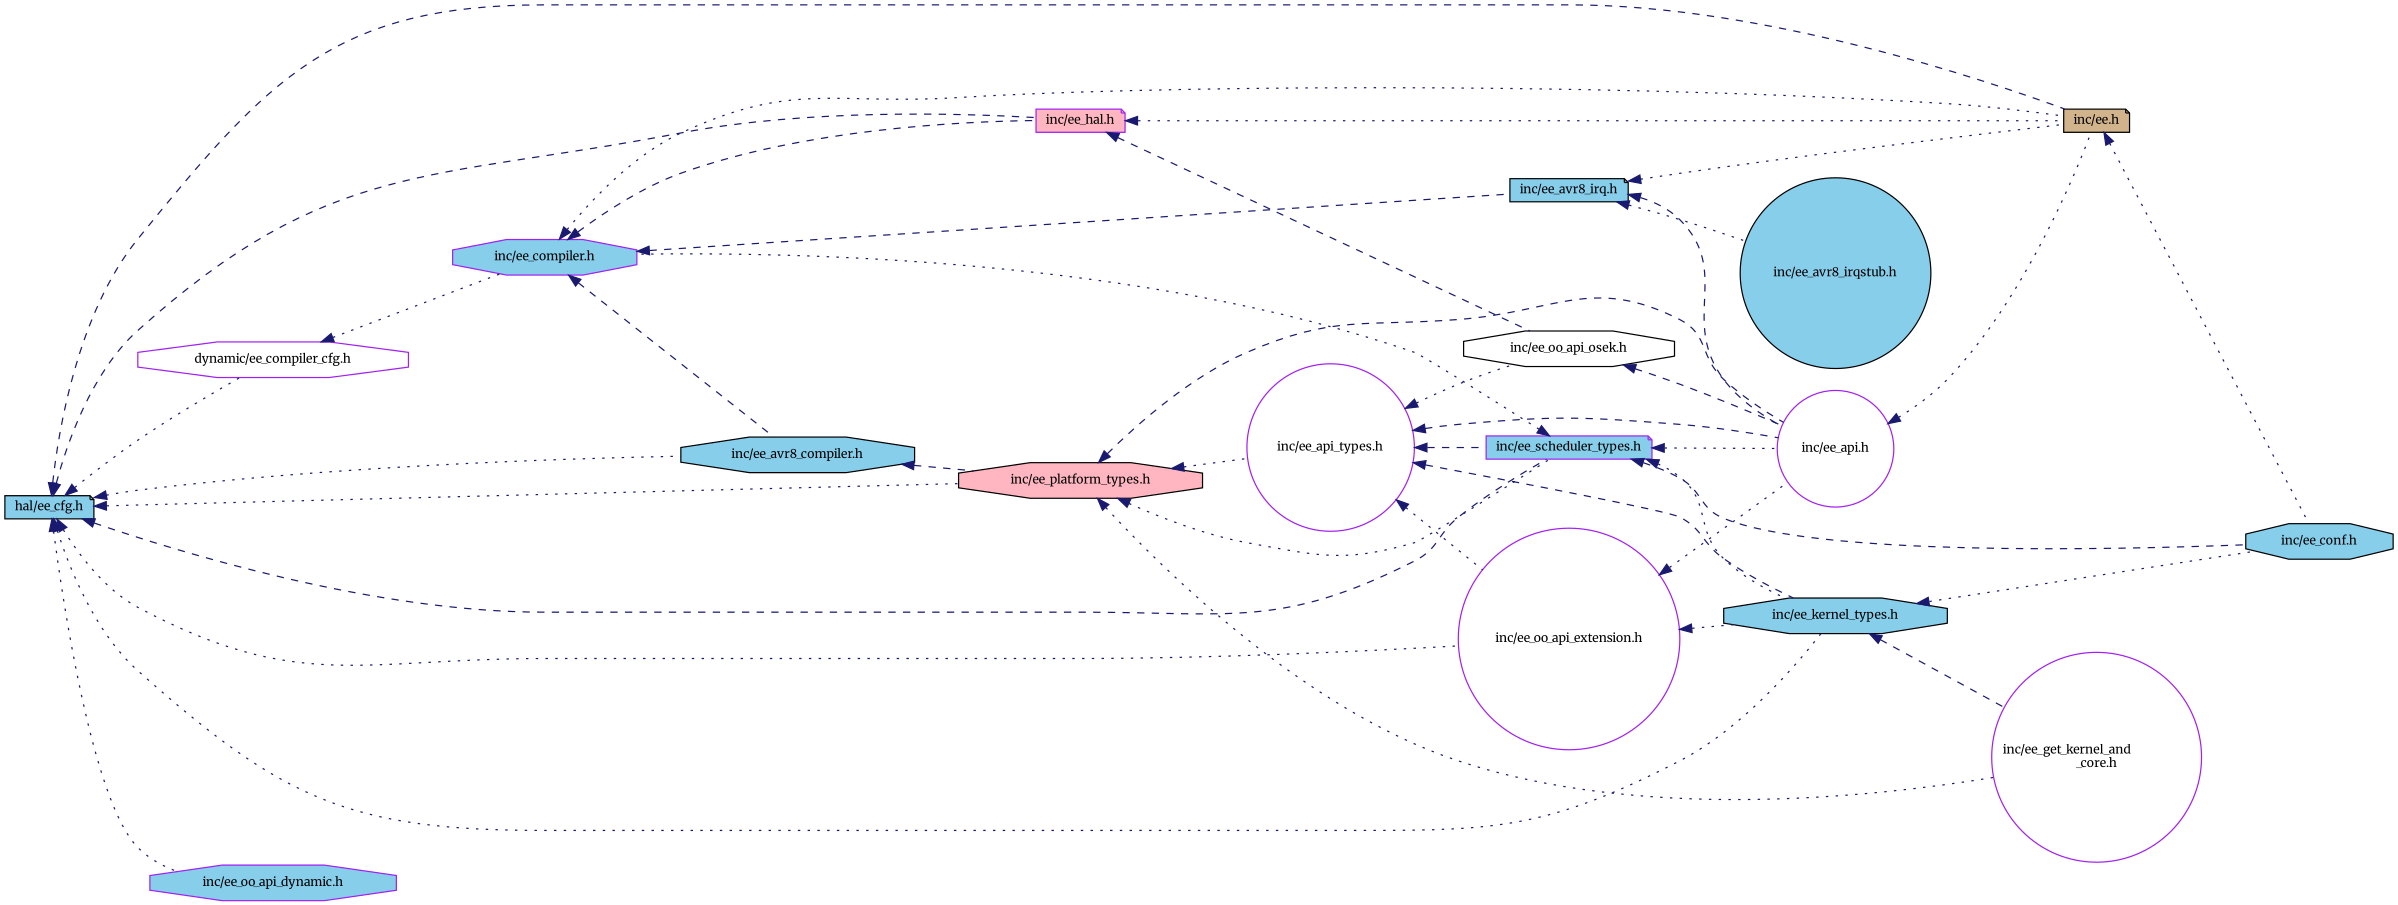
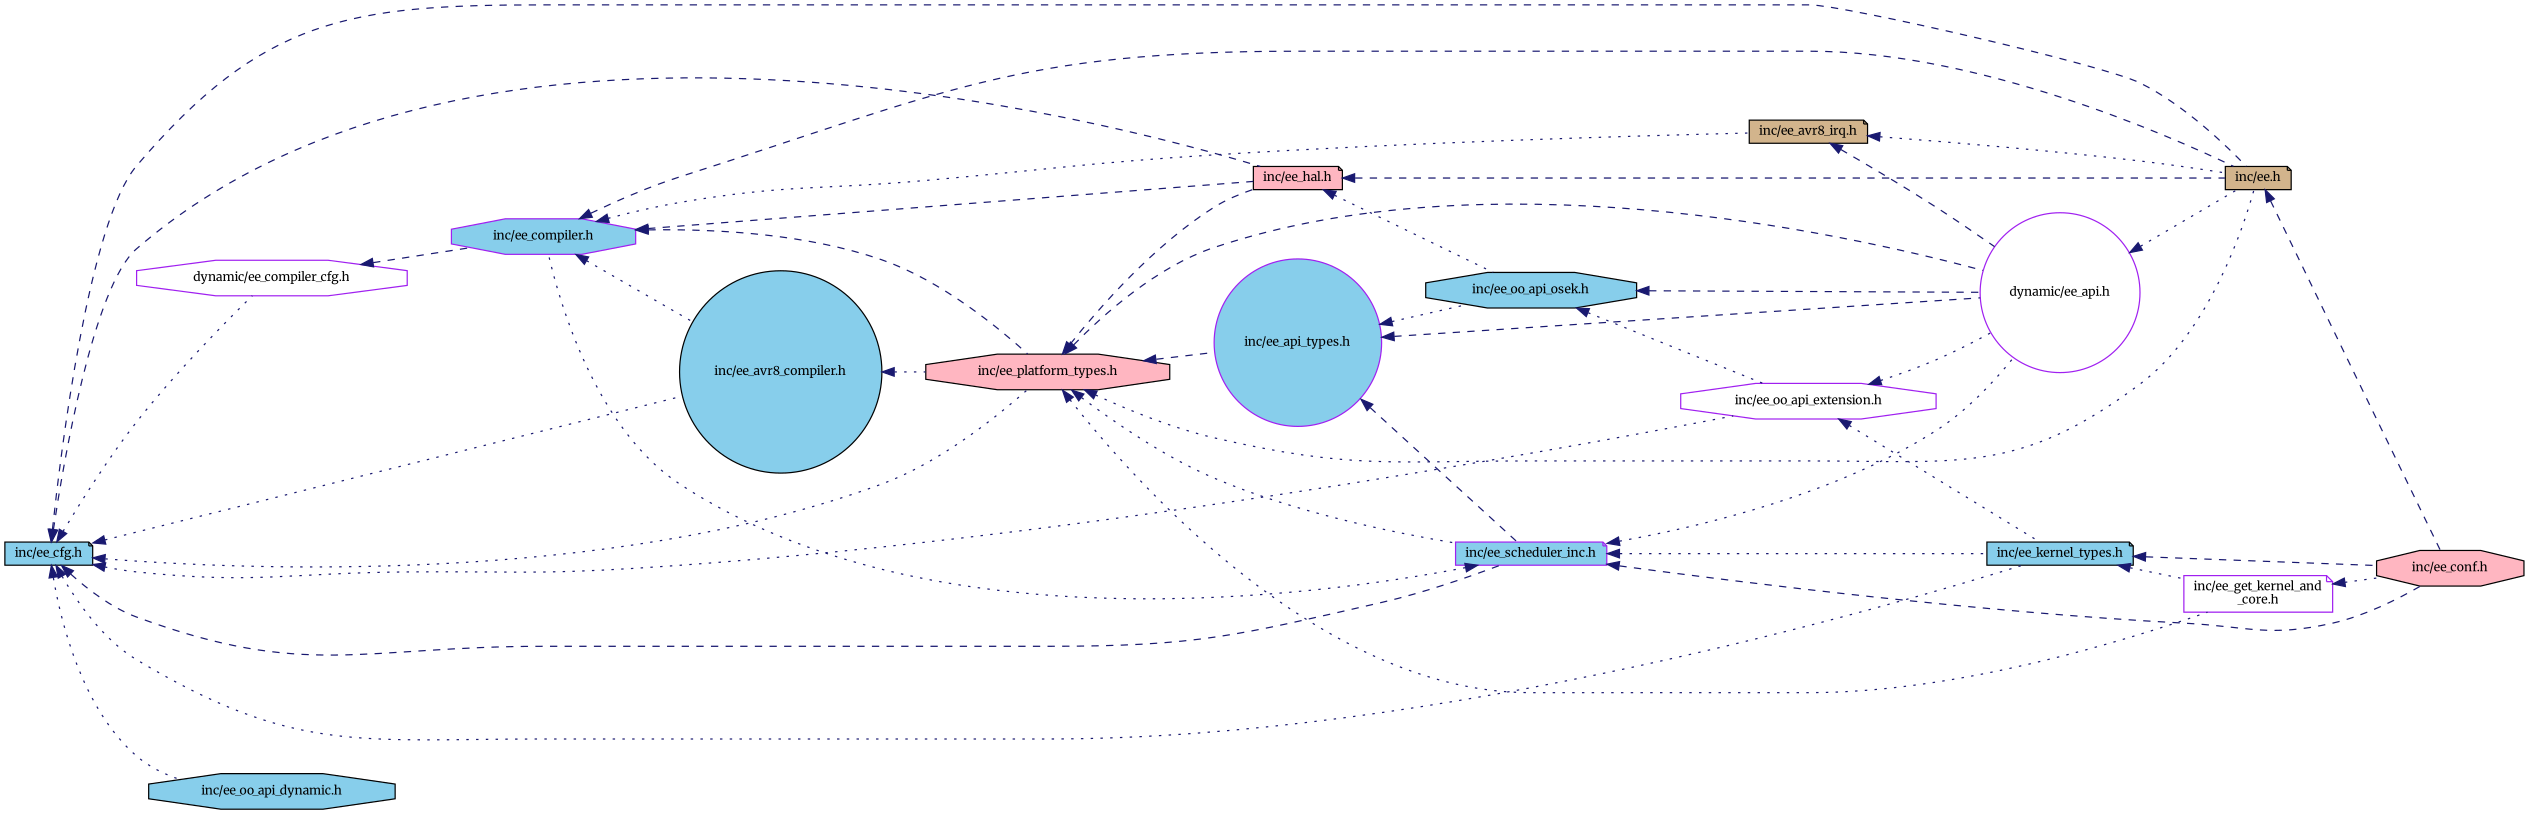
  digraph {
    fontname=Merriweather
    rankdir=LR
    node [color=black fillcolor=skyblue fontname=Merriweather fontsize=10 shape=octagon style=filled]
    edge [color=midnightblue dir=back fontname=Merriweather fontsize=10 labelfontname=Helvetica labelfontsize=10 style=dotted]
-   n1 [fontcolor=black height=0.2 label="hal/ee_cfg.h" shape=note width=0.4]
+   n1 [fontcolor=black height=0.2 label="inc/ee_cfg.h" shape=note width=0.4]
    n2 [fillcolor=tan height=0.2 label="inc/ee.h" shape=note width=0.4]
    n3 [color=purple fillcolor=white height=0.2 label="dynamic/ee_compiler_cfg.h" width=0.4]
    n4 [fillcolor=lightpink height=0.2 label="inc/ee_platform_types.h" width=0.4]
-   n5 [color=purple fillcolor=lightpink height=0.2 label="inc/ee_hal.h" shape=note width=0.4]
-   n6 [color=purple fillcolor=white height=0.2 label="inc/ee_oo_api_extension.h" shape=circle width=0.4]
-   n7 [height=0.2 label="inc/ee_kernel_types.h" width=0.4]
-   n8 [color=purple height=0.2 label="inc/ee_scheduler_types.h" shape=note width=0.4]
-   n9 [height=0.2 label="inc/ee_avr8_compiler.h" width=0.4]
-   n10 [color=purple height=0.2 label="inc/ee_oo_api_dynamic.h" width=0.4]
-   n11 [height=0.2 label="inc/ee_conf.h" width=0.4]
+   n5 [fillcolor=lightpink height=0.2 label="inc/ee_hal.h" shape=note width=0.4]
+   n6 [color=purple fillcolor=white height=0.2 label="inc/ee_oo_api_extension.h" width=0.4]
+   n7 [height=0.2 label="inc/ee_kernel_types.h" shape=note width=0.4]
+   n8 [color=purple height=0.2 label="inc/ee_scheduler_inc.h" shape=note width=0.4]
+   n9 [height=0.2 label="inc/ee_avr8_compiler.h" shape=circle width=0.4]
+   n10 [height=0.2 label="inc/ee_oo_api_dynamic.h" width=0.4]
+   n11 [fillcolor=lightpink height=0.2 label="inc/ee_conf.h" width=0.4]
    n12 [color=purple height=0.2 label="inc/ee_compiler.h" width=0.4]
-   n13 [color=purple fillcolor=white height=0.2 label="inc/ee_api.h" shape=circle width=0.4]
-   n14 [color=purple fillcolor=white height=0.2 label="inc/ee_api_types.h" shape=circle width=0.4]
-   n15 [color=purple fillcolor=white height=0.2 label="inc/ee_get_kernel_and\l_core.h" shape=circle width=0.4]
-   n16 [fillcolor=white height=0.2 label="inc/ee_oo_api_osek.h" width=0.4]
-   n17 [height=0.2 label="inc/ee_avr8_irq.h" shape=note width=0.4]
-   n18 [height=0.2 label="inc/ee_avr8_irqstub.h" shape=circle width=0.4]
+   n13 [color=purple fillcolor=white height=0.2 label="dynamic/ee_api.h" shape=circle width=0.4]
+   n14 [color=purple height=0.2 label="inc/ee_api_types.h" shape=circle width=0.4]
+   n15 [color=purple fillcolor=white height=0.2 label="inc/ee_get_kernel_and\l_core.h" shape=note width=0.4]
+   n16 [height=0.2 label="inc/ee_oo_api_osek.h" width=0.4]
+   n17 [fillcolor=tan height=0.2 label="inc/ee_avr8_irq.h" shape=note width=0.4]
    n1 -> n2 [style=dashed]
    n1 -> n3
    n1 -> n4
    n1 -> n5 [style=dashed]
    n1 -> n6
    n1 -> n7
    n1 -> n8 [style=dashed]
    n1 -> n9
    n1 -> n10
-   n2 -> n11
-   n3 -> n12
+   n2 -> n11 [style=dashed]
+   n3 -> n12 [style=dashed]
+   n4 -> n2
+   n4 -> n5 [style=dashed]
    n4 -> n8
    n4 -> n13 [style=dashed]
-   n4 -> n14
+   n4 -> n14 [style=dashed]
    n4 -> n15
-   n5 -> n2
-   n5 -> n16 [style=dashed]
+   n5 -> n2 [style=dashed]
+   n5 -> n16
    n6 -> n7
    n6 -> n13
-   n7 -> n11
-   n7 -> n15 [style=dashed]
+   n7 -> n11 [style=dashed]
+   n7 -> n15
    n8 -> n7
    n8 -> n11 [style=dashed]
    n8 -> n12
    n8 -> n13
-   n9 -> n4 [style=dashed]
-   n12 -> n2
+   n9 -> n4
+   n12 -> n2 [style=dashed]
+   n12 -> n4 [style=dashed]
    n12 -> n5 [style=dashed]
-   n12 -> n9 [style=dashed]
-   n12 -> n17 [style=dashed]
+   n12 -> n9
+   n12 -> n17
    n13 -> n2
-   n14 -> n6
-   n14 -> n7 [style=dashed]
+   n16 -> n6
    n14 -> n8 [style=dashed]
    n14 -> n13 [style=dashed]
    n14 -> n16
+   n15 -> n11
    n16 -> n13 [style=dashed]
    n17 -> n2
    n17 -> n13 [style=dashed]
-   n17 -> n18
  }
